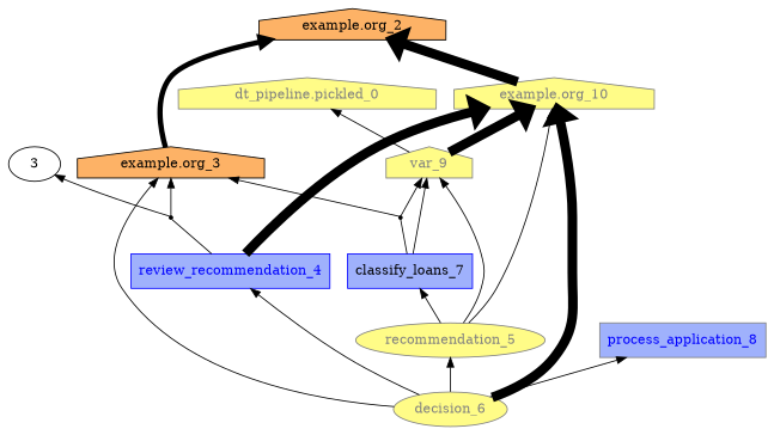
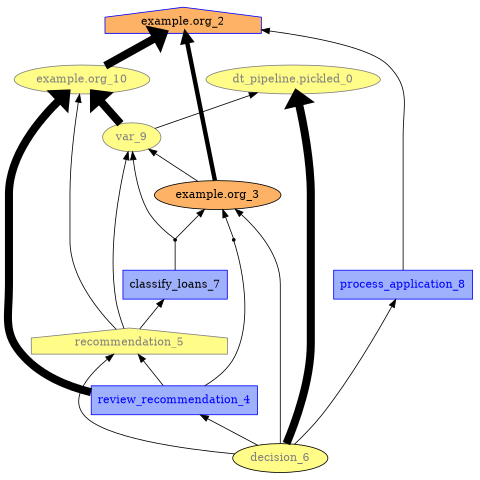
  digraph {
    rankdir=BT
    node [color="#808080" fillcolor="#FFFC87" fontcolor="#808080" shape=ellipse style=filled]
    edge [color="#000000" penwidth=1.0]
    n1 [color="#0000FF" fillcolor="#9FB1FC" fontcolor="#0000FF" label=review_recommendation_4 shape=polygon side=4 width=1.0]
-   n2 [label="example.org_10" shape=house width=1.0]
-   n3 [label=recommendation_5 width=1.0]
+   n2 [label="example.org_10" width=1.0]
+   n3 [label=recommendation_5 shape=house width=1.0]
    bn3 [color="#000000" shape=point fillcolor="" fontcolor="" style=""]
-   n5 [color="#000000" fillcolor="#FDB266" fontcolor="#000000" label="example.org_2" shape=house width=1.0]
-   n6 [label=var_9 shape=house width=1.0]
+   n5 [color="#0000FF" fillcolor="#FDB266" fontcolor="#000000" label="example.org_2" shape=house width=1.0]
+   n6 [label=var_9 width=1.0]
    n7 [color="#0000FF" fillcolor="#9FB1FC" fontcolor=black label=classify_loans_7 shape=polygon side=4 width=1.0]
-   n8 [color="#000000" fillcolor="#FDB266" fontcolor="#000000" label="example.org_3" shape=house width=1.0]
-   3 [color="" fillcolor="" fontcolor="" shape="" style=""]
-   n10 [label="dt_pipeline.pickled_0" shape=house width=1.0]
+   n8 [color="#000000" fillcolor="#FDB266" fontcolor="#000000" label="example.org_3" width=1.0]
+   n10 [label="dt_pipeline.pickled_0" width=1.0]
    bn4 [color="#000000" shape=point fillcolor="" fontcolor="" style=""]
-   n12 [label=decision_6 width=1.0]
-   n13 [fillcolor="#9FB1FC" fontcolor="#0000FF" label=process_application_8 shape=polygon side=4 width=1.0]
+   n12 [color="#000000" label=decision_6 width=1.0]
+   n13 [color="#0000FF" fillcolor="#9FB1FC" fontcolor="#0000FF" label=process_application_8 shape=polygon side=4 width=1.0]
    n1 -> n2 [penwidth=10.0]
+   n1 -> n3
    n1 -> bn3 [arrowhead=none]
    n2 -> n5 [penwidth=10.0]
    n3 -> n2
    n3 -> n6
    n3 -> n7
    bn3 -> n8
-   bn3 -> 3
    n6 -> n2 [penwidth=10.0]
    n6 -> n10
-   n7 -> n6
+   n8 -> n6
    n7 -> bn4 [arrowhead=none]
    n8 -> n5 [penwidth=5.5]
    bn4 -> n6
    bn4 -> n8
    n12 -> n1
-   n12 -> n2 [penwidth=10.0]
+   n12 -> n10 [penwidth=10.0]
    n12 -> n3
    n12 -> n8
    n12 -> n13
+   n13 -> n5
  }
